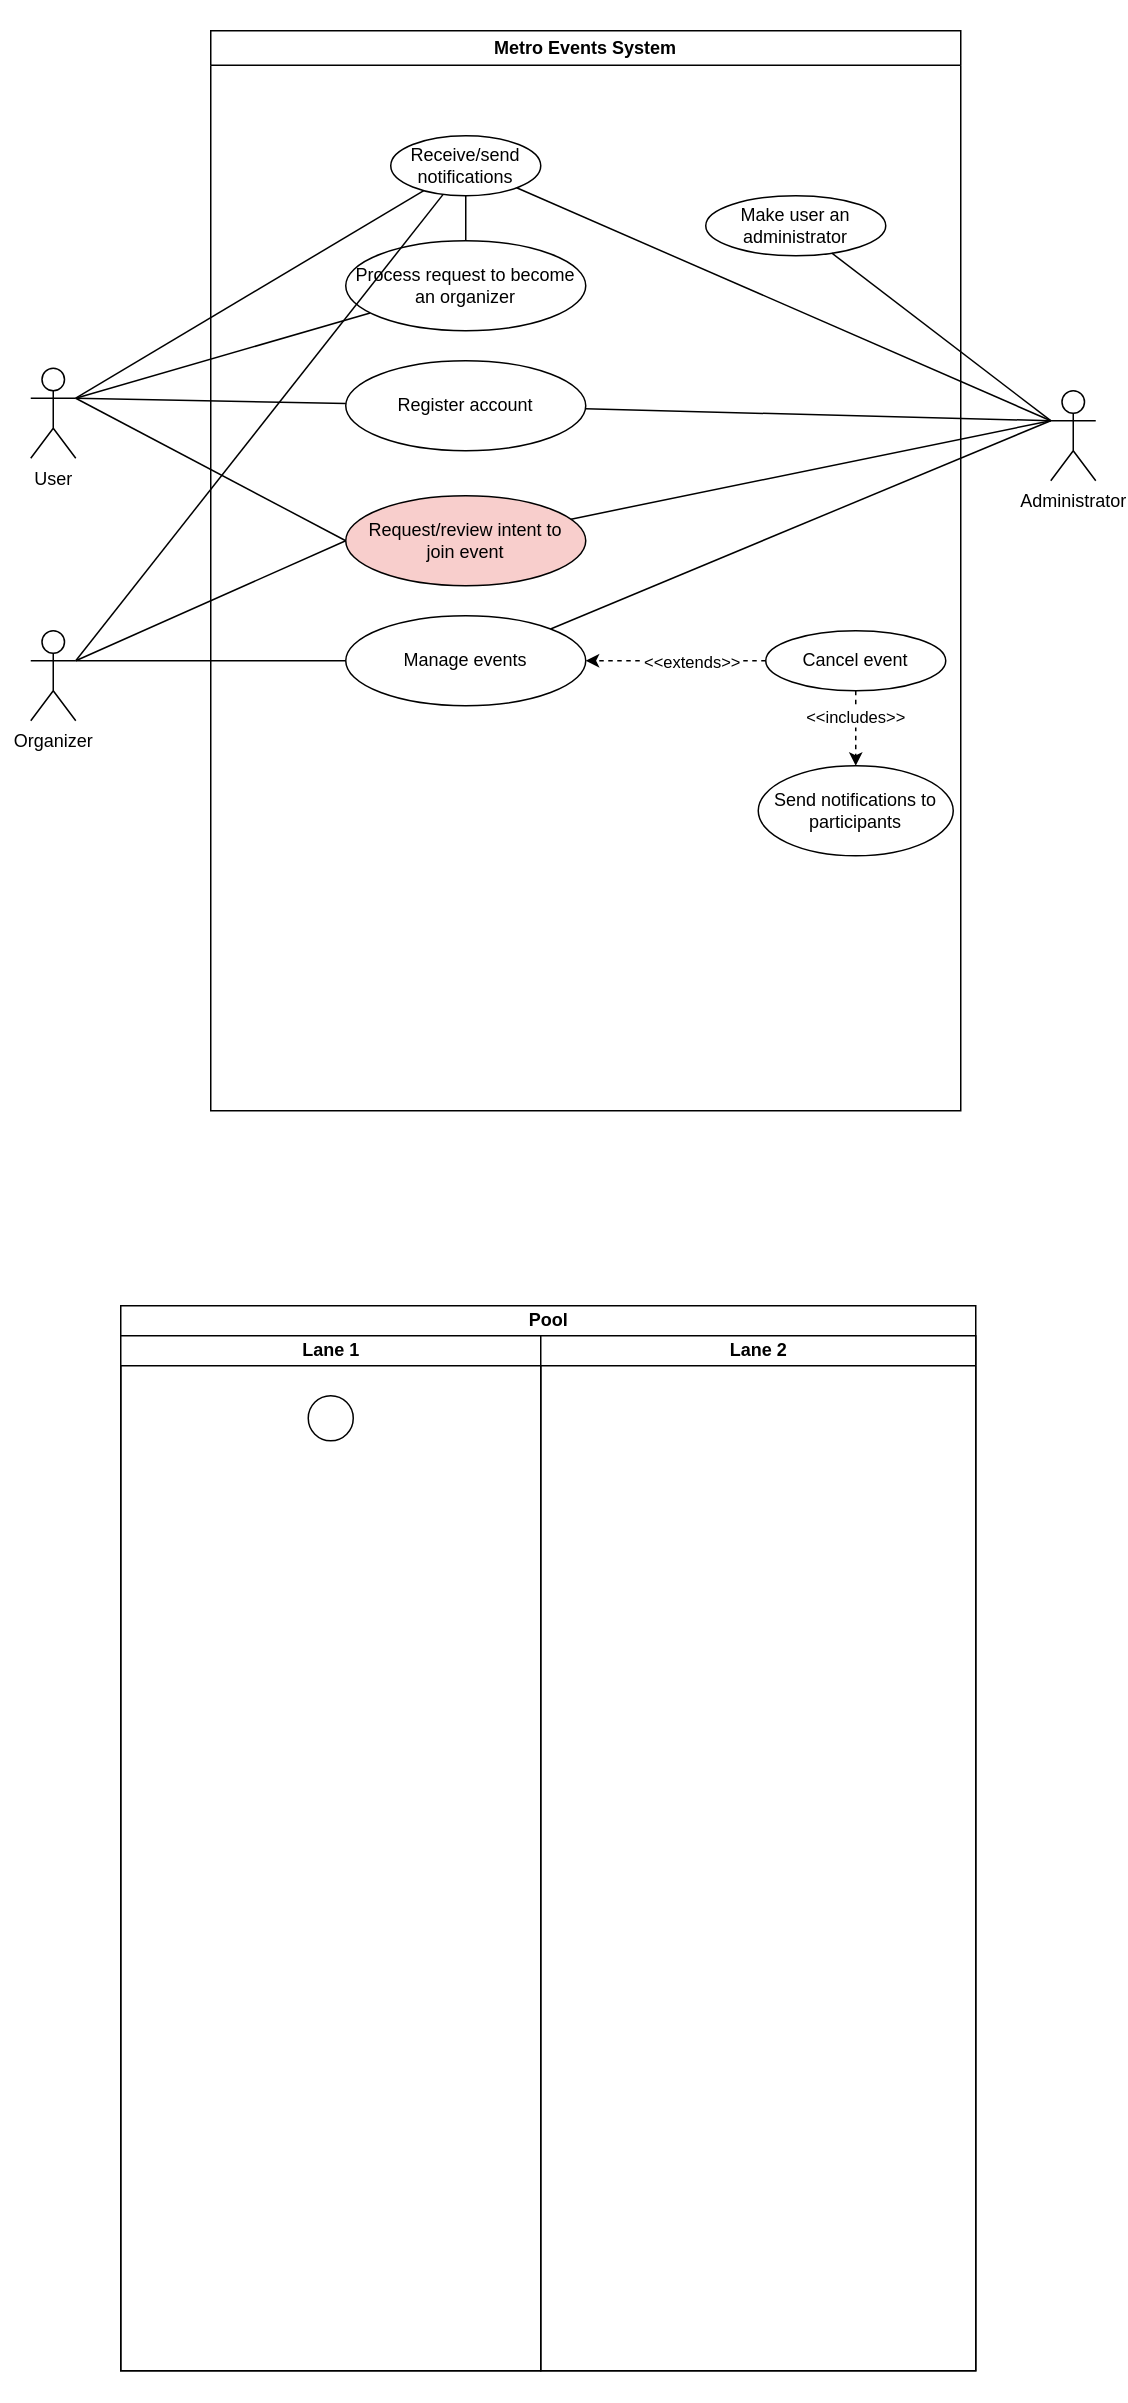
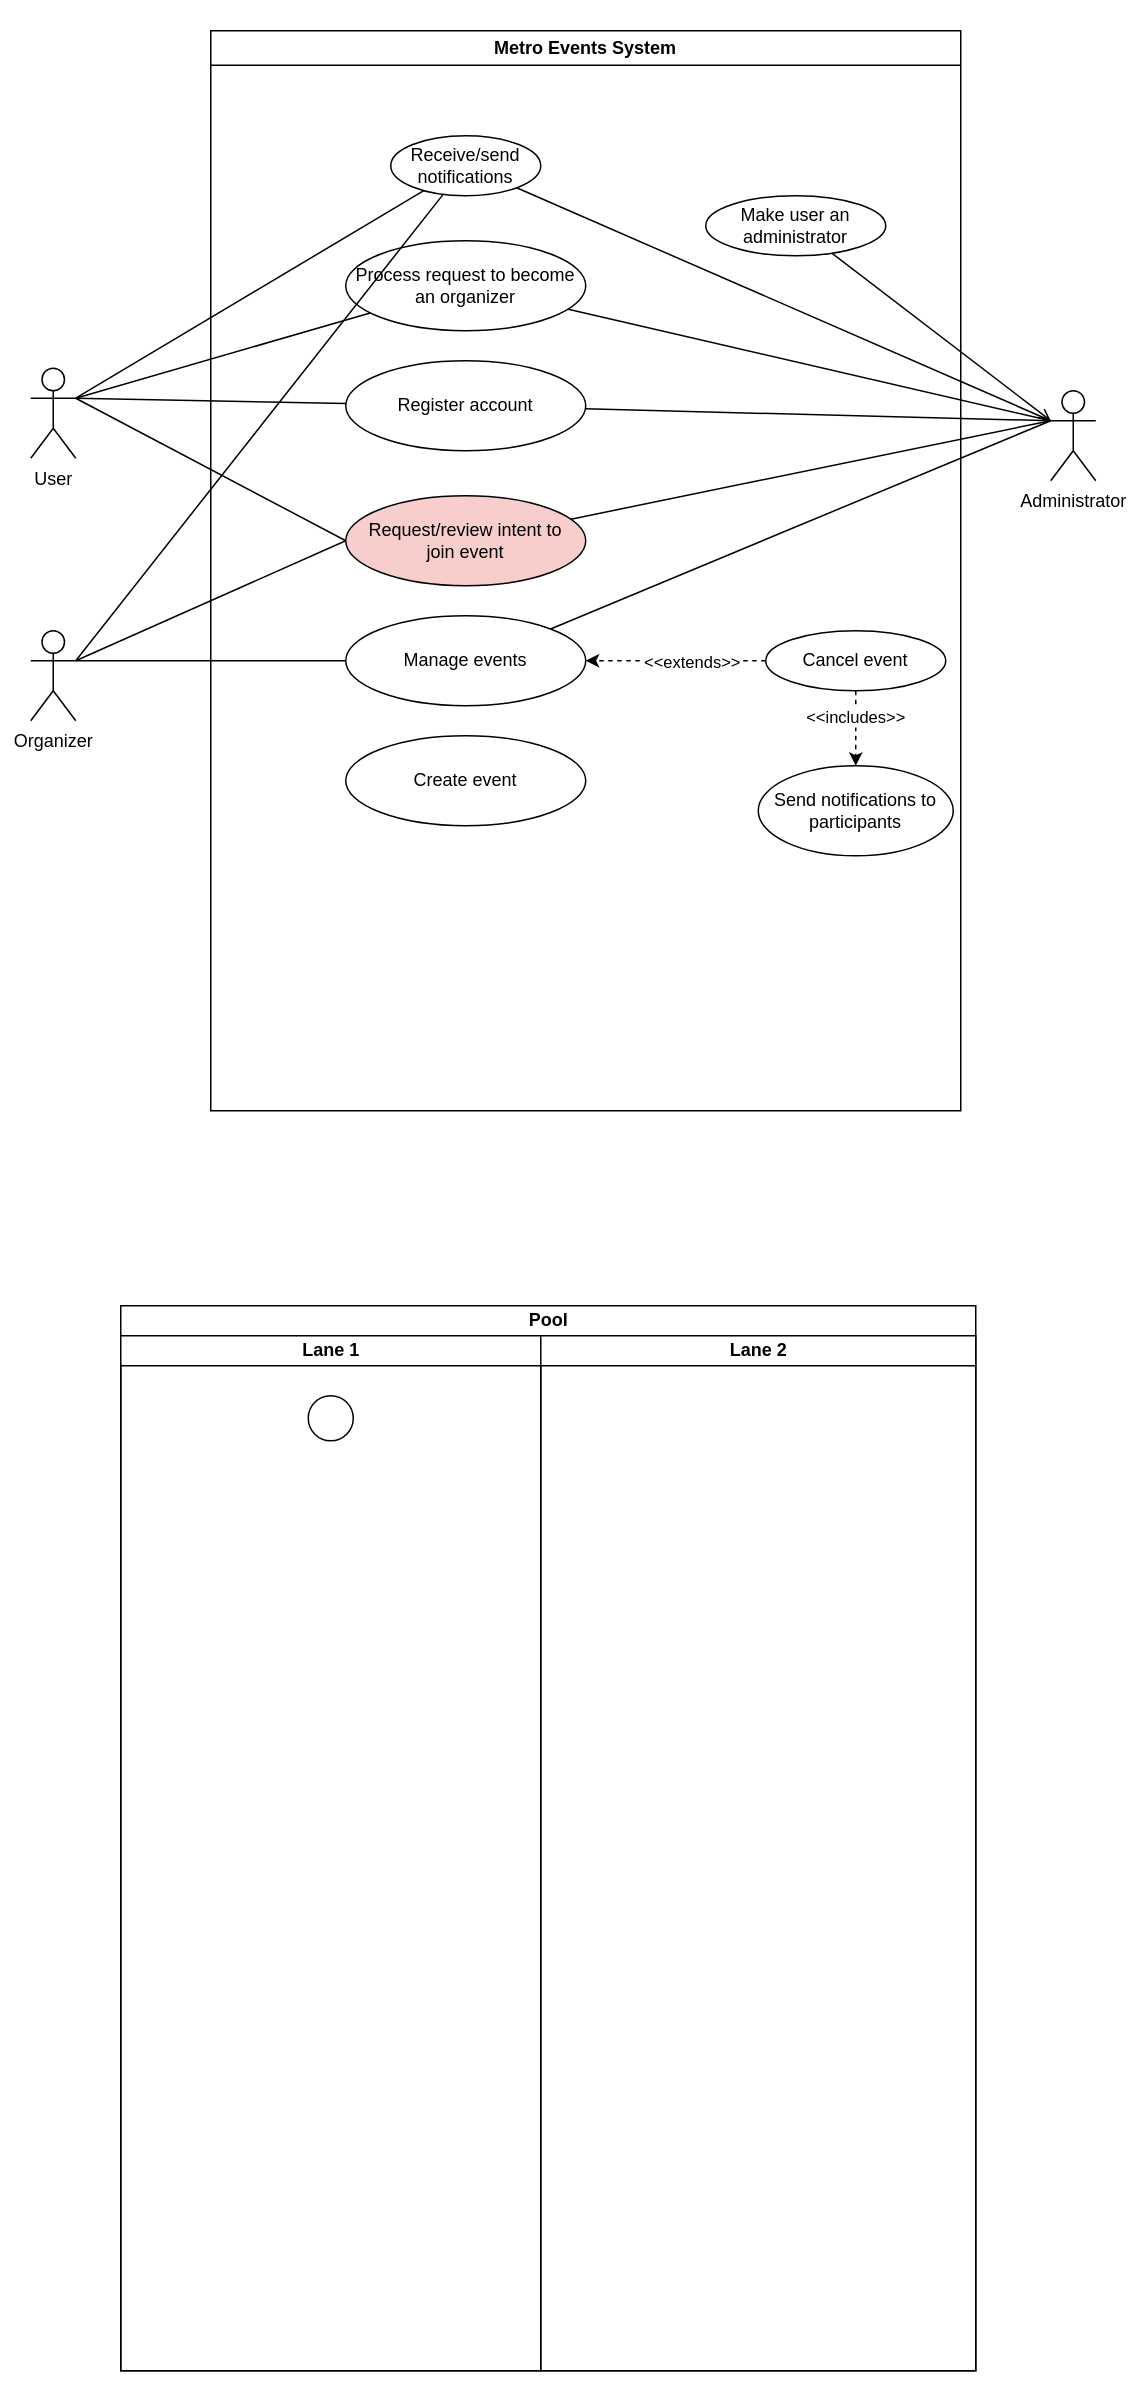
  <mxCell id="0" />
  <mxCell id="1" parent="0" />
  <mxCell id="2" value="Metro Events System" style="swimlane;whiteSpace=wrap;html=1;" vertex="1" parent="1"><mxGeometry x="140" y="20" width="500" height="720" as="geometry" /></mxCell>
  <mxCell id="3" value="Receive/send notifications" style="ellipse;whiteSpace=wrap;html=1;" vertex="1" parent="2"><mxGeometry x="120" y="70" width="100" height="40" as="geometry" /></mxCell>
  <mxCell id="4" value="Process request to become an organizer" style="ellipse;whiteSpace=wrap;html=1;" vertex="1" parent="2"><mxGeometry x="90" y="140" width="160" height="60" as="geometry" /></mxCell>
  <mxCell id="5" style="edgeStyle=none;rounded=0;orthogonalLoop=1;jettySize=auto;html=1;endArrow=none;endFill=0;" edge="1" parent="2" source="6"><mxGeometry relative="1" as="geometry"><mxPoint x="560" y="260" as="targetPoint" /></mxGeometry></mxCell>
  <mxCell id="6" value="Register account" style="ellipse;whiteSpace=wrap;html=1;" vertex="1" parent="2"><mxGeometry x="90" y="220" width="160" height="60" as="geometry" /></mxCell>
  <mxCell id="7" value="Request/review intent to&lt;div&gt;join event&lt;/div&gt;" style="ellipse;whiteSpace=wrap;html=1;fillColor=#f8cecc;" vertex="1" parent="2"><mxGeometry x="90" y="310" width="160" height="60" as="geometry" /></mxCell>
+ <mxCell id="8" value="Create event" style="ellipse;whiteSpace=wrap;html=1;" vertex="1" parent="2"><mxGeometry x="90" y="470" width="160" height="60" as="geometry" /></mxCell>
  <mxCell id="9" value="Manage events" style="ellipse;whiteSpace=wrap;html=1;" vertex="1" parent="2"><mxGeometry x="90" y="390" width="160" height="60" as="geometry" /></mxCell>
  <mxCell id="10" style="edgeStyle=none;rounded=0;orthogonalLoop=1;jettySize=auto;html=1;entryX=1;entryY=0.5;entryDx=0;entryDy=0;dashed=1;" edge="1" parent="2" source="14" target="9"><mxGeometry relative="1" as="geometry" /></mxCell>
  <mxCell id="11" value="&amp;lt;&amp;lt;extends&amp;gt;&amp;gt;" style="edgeLabel;html=1;align=center;verticalAlign=middle;resizable=0;points=[];" vertex="1" connectable="0" parent="10"><mxGeometry x="0.136" y="1" relative="1" as="geometry"><mxPoint x="18" y="-1" as="offset" /></mxGeometry></mxCell>
  <mxCell id="12" style="edgeStyle=none;rounded=0;orthogonalLoop=1;jettySize=auto;html=1;dashed=1;" edge="1" parent="2" source="14" target="16"><mxGeometry relative="1" as="geometry" /></mxCell>
  <mxCell id="13" value="&amp;lt;&amp;lt;includes&amp;gt;&amp;gt;" style="edgeLabel;html=1;align=center;verticalAlign=middle;resizable=0;points=[];" vertex="1" connectable="0" parent="12"><mxGeometry x="-0.331" y="-1" relative="1" as="geometry"><mxPoint as="offset" /></mxGeometry></mxCell>
  <mxCell id="14" value="Cancel event" style="ellipse;whiteSpace=wrap;html=1;" vertex="1" parent="2"><mxGeometry x="370" y="400" width="120" height="40" as="geometry" /></mxCell>
  <mxCell id="15" value="Make user an administrator" style="ellipse;whiteSpace=wrap;html=1;" vertex="1" parent="2"><mxGeometry x="330" y="110" width="120" height="40" as="geometry" /></mxCell>
  <mxCell id="16" value="Send notifications to participants" style="ellipse;whiteSpace=wrap;html=1;" vertex="1" parent="2"><mxGeometry x="365" y="490" width="130" height="60" as="geometry" /></mxCell>
  <mxCell id="17" value="User" style="shape=umlActor;verticalLabelPosition=bottom;verticalAlign=top;html=1;outlineConnect=0;" vertex="1" parent="1"><mxGeometry x="20" y="245" width="30" height="60" as="geometry" /></mxCell>
  <mxCell id="18" value="Organizer" style="shape=umlActor;verticalLabelPosition=bottom;verticalAlign=top;html=1;outlineConnect=0;" vertex="1" parent="1"><mxGeometry x="20" y="420" width="30" height="60" as="geometry" /></mxCell>
  <mxCell id="19" value="Administrator" style="shape=umlActor;verticalLabelPosition=bottom;verticalAlign=top;html=1;outlineConnect=0;" vertex="1" parent="1"><mxGeometry x="700" y="260" width="30" height="60" as="geometry" /></mxCell>
  <mxCell id="20" style="edgeStyle=none;rounded=0;orthogonalLoop=1;jettySize=auto;html=1;entryX=1;entryY=0.333;entryDx=0;entryDy=0;entryPerimeter=0;endArrow=none;endFill=0;" edge="1" parent="1" source="3" target="17"><mxGeometry relative="1" as="geometry" /></mxCell>
  <mxCell id="21" style="edgeStyle=none;rounded=0;orthogonalLoop=1;jettySize=auto;html=1;entryX=1;entryY=0.333;entryDx=0;entryDy=0;entryPerimeter=0;endArrow=none;endFill=0;" edge="1" parent="1" source="4" target="17"><mxGeometry relative="1" as="geometry" /></mxCell>
  <mxCell id="22" style="edgeStyle=none;rounded=0;orthogonalLoop=1;jettySize=auto;html=1;entryX=1;entryY=0.333;entryDx=0;entryDy=0;entryPerimeter=0;endArrow=none;endFill=0;" edge="1" parent="1" source="6" target="17"><mxGeometry relative="1" as="geometry" /></mxCell>
  <mxCell id="23" style="edgeStyle=none;rounded=0;orthogonalLoop=1;jettySize=auto;html=1;entryX=1;entryY=0.333;entryDx=0;entryDy=0;entryPerimeter=0;endArrow=none;endFill=0;exitX=0;exitY=0.5;exitDx=0;exitDy=0;" edge="1" parent="1" source="7" target="17"><mxGeometry relative="1" as="geometry" /></mxCell>
  <mxCell id="24" style="edgeStyle=none;rounded=0;orthogonalLoop=1;jettySize=auto;html=1;entryX=1;entryY=0.333;entryDx=0;entryDy=0;entryPerimeter=0;endArrow=none;endFill=0;exitX=0;exitY=0.5;exitDx=0;exitDy=0;" edge="1" parent="1" source="7" target="18"><mxGeometry relative="1" as="geometry" /></mxCell>
  <mxCell id="25" style="edgeStyle=none;rounded=0;orthogonalLoop=1;jettySize=auto;html=1;entryX=1;entryY=0.333;entryDx=0;entryDy=0;entryPerimeter=0;endArrow=none;endFill=0;" edge="1" parent="1" source="3" target="18"><mxGeometry relative="1" as="geometry" /></mxCell>
  <mxCell id="26" style="edgeStyle=none;rounded=0;orthogonalLoop=1;jettySize=auto;html=1;entryX=1;entryY=0.333;entryDx=0;entryDy=0;entryPerimeter=0;endArrow=none;endFill=0;" edge="1" parent="1" source="9" target="18"><mxGeometry relative="1" as="geometry" /></mxCell>
  <mxCell id="27" style="edgeStyle=none;rounded=0;orthogonalLoop=1;jettySize=auto;html=1;entryX=0;entryY=0.333;entryDx=0;entryDy=0;entryPerimeter=0;endArrow=none;endFill=0;exitX=1;exitY=0;exitDx=0;exitDy=0;" edge="1" parent="1" source="9" target="19"><mxGeometry relative="1" as="geometry" /></mxCell>
- <mxCell id="28" style="edgeStyle=none;rounded=0;orthogonalLoop=1;jettySize=auto;html=1;entryX=0;entryY=0.333;entryDx=0;entryDy=0;entryPerimeter=0;endArrow=none;endFill=0;" edge="1" parent="1" source="15" target="19"><mxGeometry relative="1" as="geometry" /></mxCell>
- <mxCell id="29" style="edgeStyle=none;rounded=0;orthogonalLoop=1;jettySize=auto;html=1;endArrow=none;endFill=0;" edge="1" parent="1" source="4" target="3"><mxGeometry relative="1" as="geometry" /></mxCell>
+ <mxCell id="28" style="edgeStyle=none;rounded=0;orthogonalLoop=1;jettySize=auto;html=1;entryX=0;entryY=0.333;entryDx=0;entryDy=0;entryPerimeter=0;endArrow=open;endFill=0;" edge="1" parent="1" source="15" target="19"><mxGeometry relative="1" as="geometry" /></mxCell>
+ <mxCell id="29" style="edgeStyle=none;rounded=0;orthogonalLoop=1;jettySize=auto;html=1;entryX=0;entryY=0.333;entryDx=0;entryDy=0;entryPerimeter=0;endArrow=none;endFill=0;" edge="1" parent="1" source="4" target="19"><mxGeometry relative="1" as="geometry" /></mxCell>
  <mxCell id="30" style="edgeStyle=none;rounded=0;orthogonalLoop=1;jettySize=auto;html=1;entryX=0;entryY=0.333;entryDx=0;entryDy=0;entryPerimeter=0;endArrow=none;endFill=0;" edge="1" parent="1" source="3" target="19"><mxGeometry relative="1" as="geometry" /></mxCell>
  <mxCell id="31" style="edgeStyle=none;rounded=0;orthogonalLoop=1;jettySize=auto;html=1;entryX=0;entryY=0.333;entryDx=0;entryDy=0;entryPerimeter=0;endArrow=none;endFill=0;" edge="1" parent="1" source="7" target="19"><mxGeometry relative="1" as="geometry"><mxPoint x="700" y="280" as="targetPoint" /></mxGeometry></mxCell>
  <mxCell id="32" value="Pool" style="swimlane;childLayout=stackLayout;resizeParent=1;resizeParentMax=0;startSize=20;html=1;" vertex="1" parent="1"><mxGeometry x="80" y="870" width="570" height="710" as="geometry" /></mxCell>
  <mxCell id="33" value="Lane 1" style="swimlane;startSize=20;html=1;" vertex="1" parent="32"><mxGeometry y="20" width="280" height="690" as="geometry" /></mxCell>
  <mxCell id="34" value="" style="ellipse;whiteSpace=wrap;html=1;aspect=fixed;" vertex="1" parent="33"><mxGeometry x="125" y="40" width="30" height="30" as="geometry" /></mxCell>
  <mxCell id="35" value="Lane 2" style="swimlane;startSize=20;html=1;" vertex="1" parent="32"><mxGeometry x="280" y="20" width="290" height="690" as="geometry" /></mxCell>
